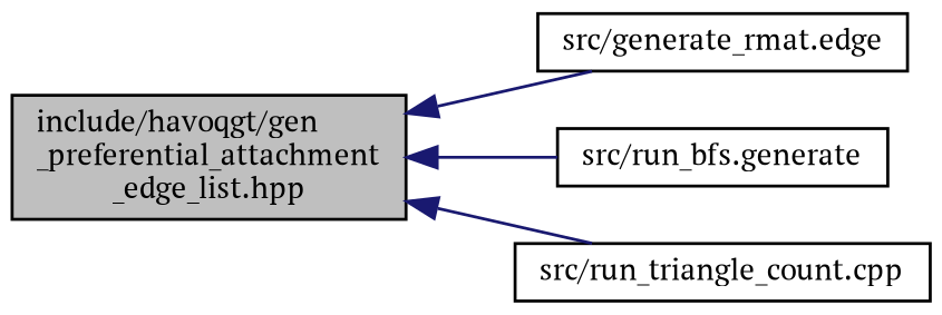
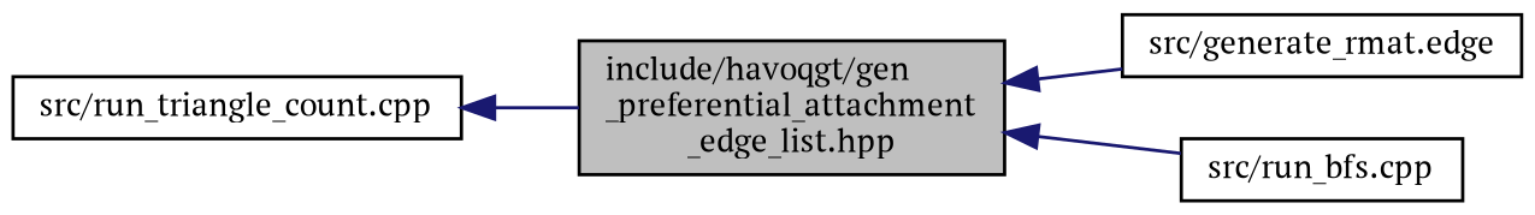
  digraph {
    fontname="PT Serif"
    rankdir=LR
    node [color=black fillcolor=white fontname="PT Serif" fontsize=10 shape=record style=filled]
    edge [color=midnightblue dir=back fontname="PT Serif" fontsize=10 labelfontname=Helvetica labelfontsize=10 style=solid]
    n1 [fillcolor=grey75 fontcolor=black height=0.2 label="include/havoqgt/gen\l_preferential_attachment\l_edge_list.hpp" width=0.4]
    n2 [height=0.2 label="src/generate_rmat.edge" width=0.4]
-   n3 [height=0.2 label="src/run_bfs.generate" width=0.4]
+   n3 [height=0.2 label="src/run_bfs.cpp" width=0.4]
    n4 [height=0.2 label="src/run_triangle_count.cpp" width=0.4]
    n1 -> n2
    n1 -> n3
-   n1 -> n4
+   n4 -> n1
  }
